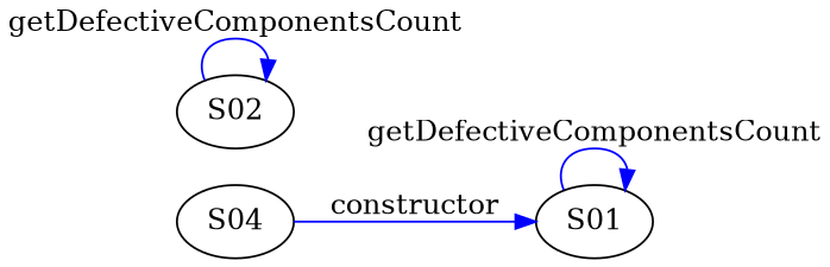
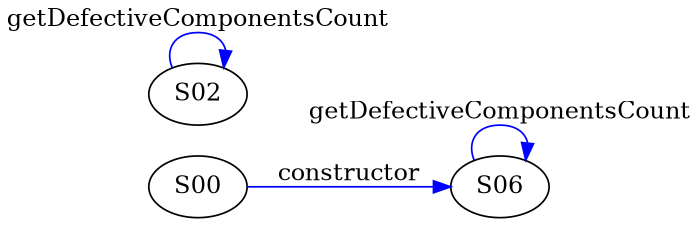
  digraph {
    rankdir=LR
    edge [color=blue]
-   S01
+   S01 [label=S06]
    S02
-   S00 [label=S04]
+   S00
    S01 -> S01 [label=getDefectiveComponentsCount]
    S02 -> S02 [label=getDefectiveComponentsCount]
    S00 -> S01 [label=constructor]
  }
